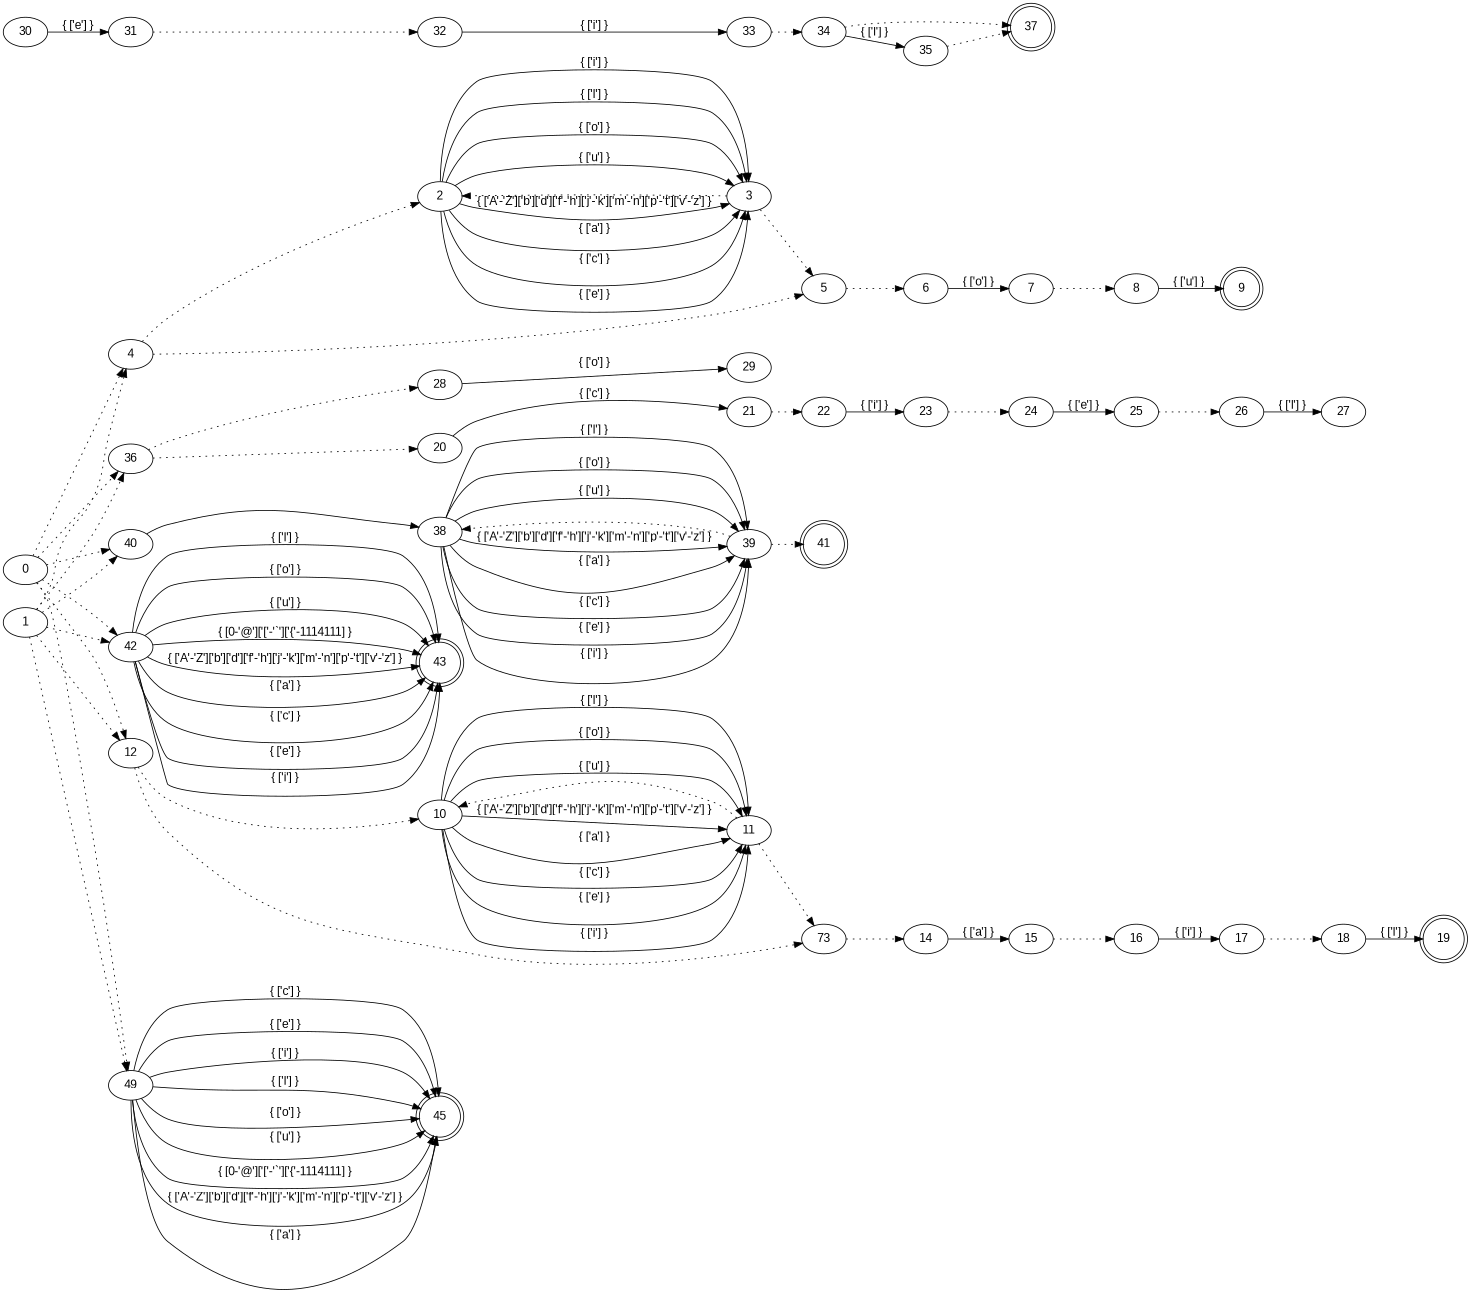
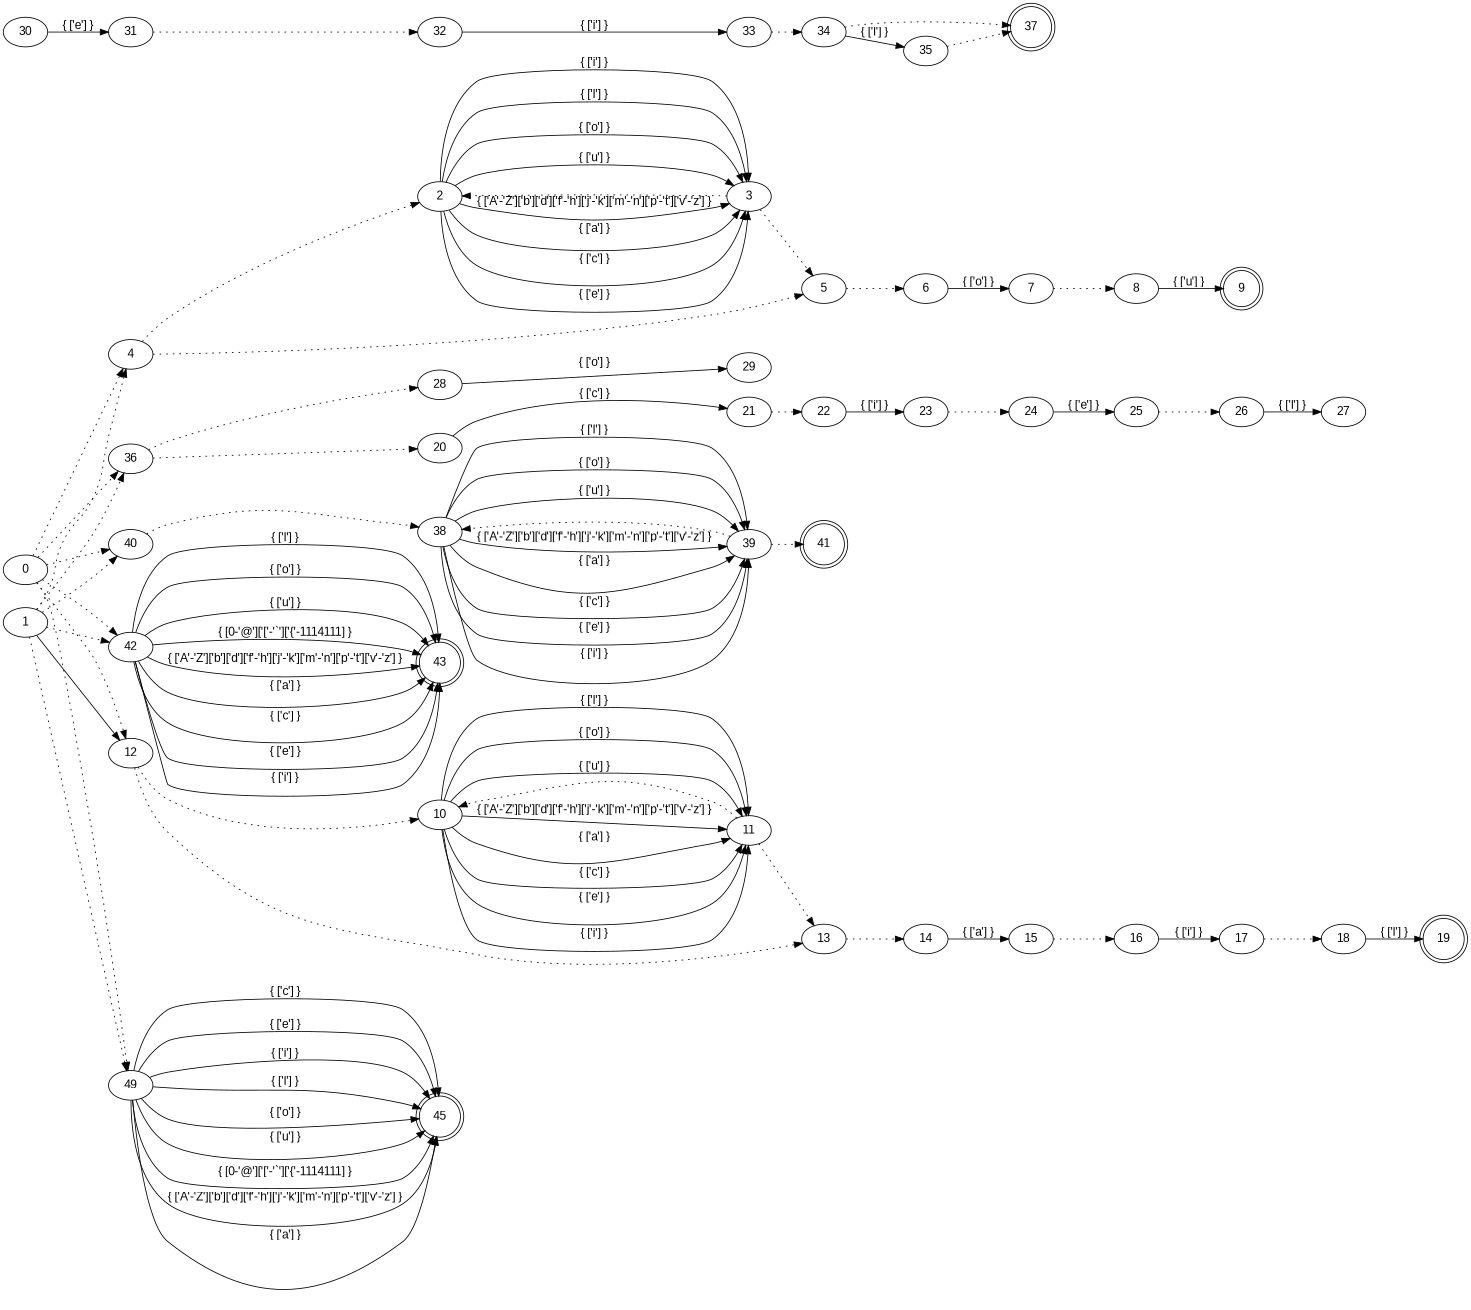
  digraph {
    fontname="Liberation Sans"
    rankdir=LR
    node [fontname="Liberation Sans"]
    edge [fontname="Liberation Sans"]
    9 [shape=doublecircle]
    19 [shape=doublecircle]
    37 [shape=doublecircle]
    41 [shape=doublecircle]
    43 [shape=doublecircle]
    45 [shape=doublecircle]
    0
    4
    12
    36
    40
    42
    n13 [label=49]
    2
    5
    10
-   13 [label=73]
+   13
    20
    28
    38
    3
    6
    11
    14
    21
    29
    39
    1
    7
    8
    15
    16
    17
    18
    22
    23
    24
    25
    26
    27
    30
    31
    32
    33
    34
    35
    0 -> 4 [style=dotted]
    0 -> 12 [style=dotted]
    0 -> 36 [style=dotted]
    0 -> 40 [style=dotted]
    0 -> 42 [style=dotted]
    0 -> n13 [style=dotted]
    4 -> 2 [style=dotted]
    4 -> 5 [style=dotted]
    12 -> 10 [style=dotted]
    12 -> 13 [style=dotted]
    36 -> 20 [style=dotted]
    36 -> 28 [style=dotted]
-   40 -> 38 [style=solid]
+   40 -> 38 [style=dotted]
    42 -> 43 [label="{ [0-'@']['['-'`']['{'-1114111] }"]
    42 -> 43 [label="{ ['A'-'Z']['b']['d']['f'-'h']['j'-'k']['m'-'n']['p'-'t']['v'-'z'] }"]
    42 -> 43 [label="{ ['a'] }"]
    42 -> 43 [label="{ ['c'] }"]
    42 -> 43 [label="{ ['e'] }"]
    42 -> 43 [label="{ ['i'] }"]
    42 -> 43 [label="{ ['l'] }"]
    42 -> 43 [label="{ ['o'] }"]
    42 -> 43 [label="{ ['u'] }"]
    n13 -> 45 [label="{ [0-'@']['['-'`']['{'-1114111] }"]
    n13 -> 45 [label="{ ['A'-'Z']['b']['d']['f'-'h']['j'-'k']['m'-'n']['p'-'t']['v'-'z'] }"]
    n13 -> 45 [label="{ ['a'] }"]
    n13 -> 45 [label="{ ['c'] }"]
    n13 -> 45 [label="{ ['e'] }"]
    n13 -> 45 [label="{ ['i'] }"]
    n13 -> 45 [label="{ ['l'] }"]
    n13 -> 45 [label="{ ['o'] }"]
    n13 -> 45 [label="{ ['u'] }"]
    2 -> 3 [label="{ ['A'-'Z']['b']['d']['f'-'h']['j'-'k']['m'-'n']['p'-'t']['v'-'z'] }"]
    2 -> 3 [label="{ ['a'] }"]
    2 -> 3 [label="{ ['c'] }"]
    2 -> 3 [label="{ ['e'] }"]
    2 -> 3 [label="{ ['i'] }"]
    2 -> 3 [label="{ ['l'] }"]
    2 -> 3 [label="{ ['o'] }"]
    2 -> 3 [label="{ ['u'] }"]
    5 -> 6 [style=dotted]
    10 -> 11 [label="{ ['A'-'Z']['b']['d']['f'-'h']['j'-'k']['m'-'n']['p'-'t']['v'-'z'] }"]
    10 -> 11 [label="{ ['a'] }"]
    10 -> 11 [label="{ ['c'] }"]
    10 -> 11 [label="{ ['e'] }"]
    10 -> 11 [label="{ ['i'] }"]
    10 -> 11 [label="{ ['l'] }"]
    10 -> 11 [label="{ ['o'] }"]
    10 -> 11 [label="{ ['u'] }"]
    13 -> 14 [style=dotted]
    20 -> 21 [label="{ ['c'] }"]
    28 -> 29 [label="{ ['o'] }"]
    38 -> 39 [label="{ ['A'-'Z']['b']['d']['f'-'h']['j'-'k']['m'-'n']['p'-'t']['v'-'z'] }"]
    38 -> 39 [label="{ ['a'] }"]
    38 -> 39 [label="{ ['c'] }"]
    38 -> 39 [label="{ ['e'] }"]
    38 -> 39 [label="{ ['i'] }"]
    38 -> 39 [label="{ ['l'] }"]
    38 -> 39 [label="{ ['o'] }"]
    38 -> 39 [label="{ ['u'] }"]
    3 -> 2 [style=dotted]
    3 -> 5 [style=dotted]
    6 -> 7 [label="{ ['o'] }"]
    11 -> 10 [style=dotted]
    11 -> 13 [style=dotted]
    14 -> 15 [label="{ ['a'] }"]
    21 -> 22 [style=dotted]
    39 -> 41 [style=dotted]
    39 -> 38 [style=dotted]
    1 -> 4 [style=dotted]
-   1 -> 12 [style=dotted]
+   1 -> 12 [style=solid]
    1 -> 36 [style=dotted]
    1 -> 40 [style=dotted]
    1 -> 42 [style=dotted]
    1 -> n13 [style=dotted]
    7 -> 8 [style=dotted]
    8 -> 9 [label="{ ['u'] }"]
    15 -> 16 [style=dotted]
    16 -> 17 [label="{ ['i'] }"]
    17 -> 18 [style=dotted]
    18 -> 19 [label="{ ['l'] }"]
    22 -> 23 [label="{ ['i'] }"]
    23 -> 24 [style=dotted]
    24 -> 25 [label="{ ['e'] }"]
    25 -> 26 [style=dotted]
    26 -> 27 [label="{ ['l'] }"]
    30 -> 31 [label="{ ['e'] }"]
    31 -> 32 [style=dotted]
    32 -> 33 [label="{ ['i'] }"]
    33 -> 34 [style=dotted]
    34 -> 37 [style=dotted]
    34 -> 35 [label="{ ['l'] }"]
    35 -> 37 [style=dotted]
  }
